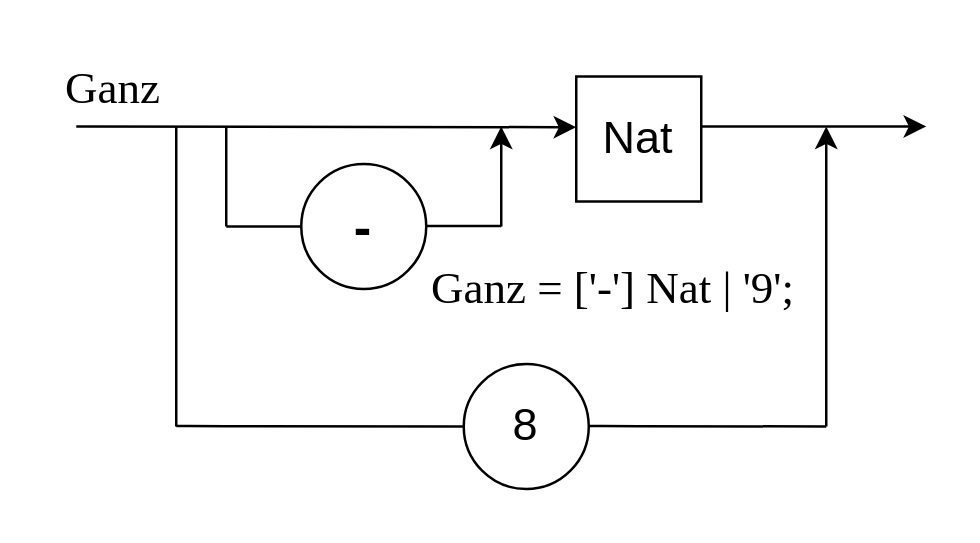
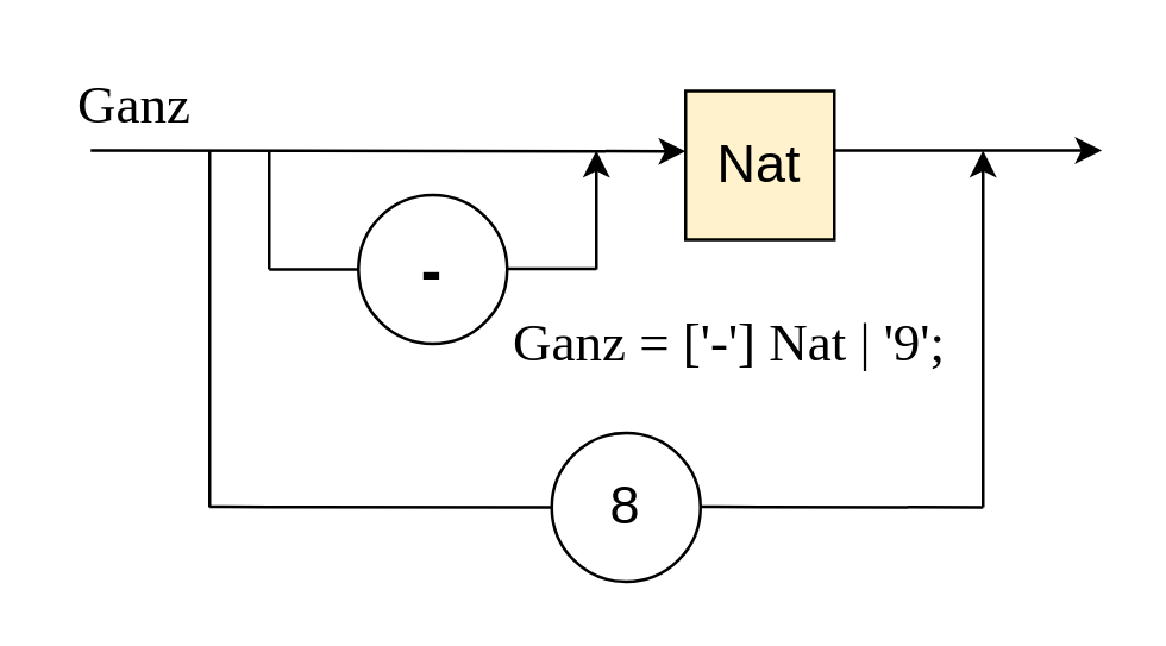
  <mxCell id="0" />
  <mxCell id="1" parent="0" />
  <mxCell id="2" value="&lt;font style=&quot;font-size: 18px;&quot; face=&quot;Times New Roman&quot;&gt;Ganz = ['-'] Nat | '9';&lt;/font&gt;" style="text;html=1;strokeColor=none;fillColor=none;align=center;verticalAlign=middle;whiteSpace=wrap;rounded=0;" parent="1" vertex="1"><mxGeometry x="170" y="100" width="150" height="30" as="geometry" /></mxCell>
  <mxCell id="3" style="edgeStyle=none;html=1;exitX=1;exitY=0.5;exitDx=0;exitDy=0;" parent="1" edge="1"><mxGeometry relative="1" as="geometry"><mxPoint x="230" y="50.29" as="targetPoint" /><mxPoint x="30" y="50" as="sourcePoint" /></mxGeometry></mxCell>
- <mxCell id="4" value="&lt;font style=&quot;font-size: 18px;&quot;&gt;Nat&lt;/font&gt;" style="rounded=0;whiteSpace=wrap;html=1;" parent="1" vertex="1"><mxGeometry x="230" y="30" width="50" height="50" as="geometry" /></mxCell>
+ <mxCell id="4" value="&lt;font style=&quot;font-size: 18px;&quot;&gt;Nat&lt;/font&gt;" style="rounded=0;whiteSpace=wrap;html=1;fillColor=#fff2cc;" parent="1" vertex="1"><mxGeometry x="230" y="30" width="50" height="50" as="geometry" /></mxCell>
  <mxCell id="5" value="" style="endArrow=none;html=1;endFill=0;startArrow=classic;startFill=1;" parent="1" edge="1"><mxGeometry width="50" height="50" relative="1" as="geometry"><mxPoint x="370" y="50" as="sourcePoint" /><mxPoint x="280" y="50" as="targetPoint" /></mxGeometry></mxCell>
  <mxCell id="6" value="&lt;font style=&quot;font-size: 18px;&quot; face=&quot;Times New Roman&quot;&gt;Ganz&lt;/font&gt;" style="text;html=1;strokeColor=none;fillColor=none;align=center;verticalAlign=middle;whiteSpace=wrap;rounded=0;" parent="1" vertex="1"><mxGeometry x="20" y="20" width="50" height="30" as="geometry" /></mxCell>
  <mxCell id="7" value="" style="endArrow=none;html=1;endFill=0;startArrow=none;startFill=0;" parent="1" edge="1"><mxGeometry width="50" height="50" relative="1" as="geometry"><mxPoint x="90" y="50" as="sourcePoint" /><mxPoint x="90" y="90" as="targetPoint" /></mxGeometry></mxCell>
  <mxCell id="8" value="&lt;font style=&quot;font-size: 21px;&quot;&gt;&lt;b&gt;-&lt;/b&gt;&lt;/font&gt;" style="ellipse;whiteSpace=wrap;html=1;aspect=fixed;" parent="1" vertex="1"><mxGeometry x="120" y="65" width="50" height="50" as="geometry" /></mxCell>
  <mxCell id="9" value="" style="endArrow=none;html=1;endFill=0;startArrow=classic;startFill=1;" parent="1" edge="1"><mxGeometry width="50" height="50" relative="1" as="geometry"><mxPoint x="200" y="50" as="sourcePoint" /><mxPoint x="200" y="90" as="targetPoint" /></mxGeometry></mxCell>
  <mxCell id="10" value="" style="endArrow=none;html=1;" parent="1" edge="1"><mxGeometry width="50" height="50" relative="1" as="geometry"><mxPoint x="90" y="90" as="sourcePoint" /><mxPoint x="120" y="90" as="targetPoint" /><Array as="points"><mxPoint x="100" y="90" /></Array></mxGeometry></mxCell>
  <mxCell id="11" value="" style="endArrow=none;html=1;" parent="1" edge="1"><mxGeometry width="50" height="50" relative="1" as="geometry"><mxPoint x="170" y="89.83" as="sourcePoint" /><mxPoint x="200" y="89.83" as="targetPoint" /><Array as="points"><mxPoint x="180" y="89.83" /></Array></mxGeometry></mxCell>
  <mxCell id="12" value="" style="endArrow=none;html=1;endFill=0;startArrow=none;startFill=0;" parent="1" edge="1"><mxGeometry width="50" height="50" relative="1" as="geometry"><mxPoint x="70" y="50" as="sourcePoint" /><mxPoint x="70" y="170" as="targetPoint" /></mxGeometry></mxCell>
  <mxCell id="13" value="&lt;font style=&quot;font-size: 18px;&quot;&gt;8&lt;/font&gt;" style="ellipse;whiteSpace=wrap;html=1;aspect=fixed;" parent="1" vertex="1"><mxGeometry x="185" y="145" width="50" height="50" as="geometry" /></mxCell>
  <mxCell id="14" value="" style="endArrow=none;html=1;entryX=0;entryY=0.5;entryDx=0;entryDy=0;" parent="1" target="13" edge="1"><mxGeometry width="50" height="50" relative="1" as="geometry"><mxPoint x="70" y="169.83" as="sourcePoint" /><mxPoint x="100" y="169.83" as="targetPoint" /><Array as="points"><mxPoint x="80" y="169.83" /></Array></mxGeometry></mxCell>
  <mxCell id="15" value="" style="endArrow=none;html=1;" parent="1" edge="1"><mxGeometry width="50" height="50" relative="1" as="geometry"><mxPoint x="235" y="169.83" as="sourcePoint" /><mxPoint x="330" y="170" as="targetPoint" /><Array as="points"><mxPoint x="245" y="169.83" /></Array></mxGeometry></mxCell>
  <mxCell id="16" value="" style="endArrow=none;html=1;endFill=0;startArrow=classic;startFill=1;" parent="1" edge="1"><mxGeometry width="50" height="50" relative="1" as="geometry"><mxPoint x="330" y="50" as="sourcePoint" /><mxPoint x="330" y="170" as="targetPoint" /></mxGeometry></mxCell>
